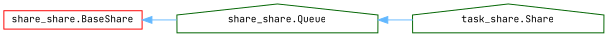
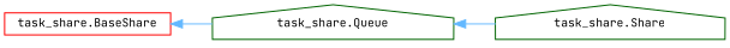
  digraph {
    fontname="JetBrains Mono"
    rankdir=LR
    node [color=darkgreen fillcolor=white fontname="JetBrains Mono" fontsize=10 shape=house style=filled]
    edge [color=steelblue1 dir=back fontname="JetBrains Mono" fontsize=10 labelfontname=Helvetica labelfontsize=10 style=solid]
-   n1 [color=red height=0.2 label="share_share.BaseShare" shape=box width=0.4]
-   n2 [height=0.2 label="share_share.Queue" width=0.4]
+   n1 [color=red height=0.2 label="task_share.BaseShare" shape=box width=0.4]
+   n2 [height=0.2 label="task_share.Queue" width=0.4]
    n3 [height=0.2 label="task_share.Share" width=0.4]
    n1 -> n2
    n2 -> n3
  }
